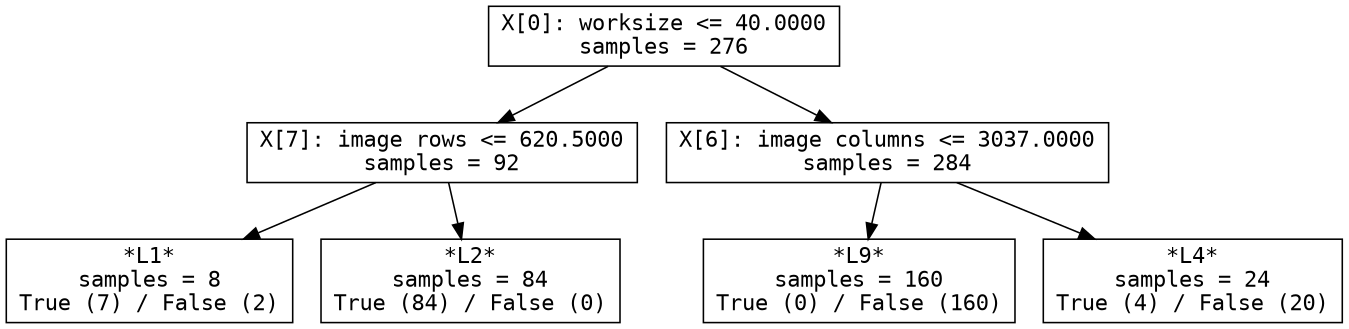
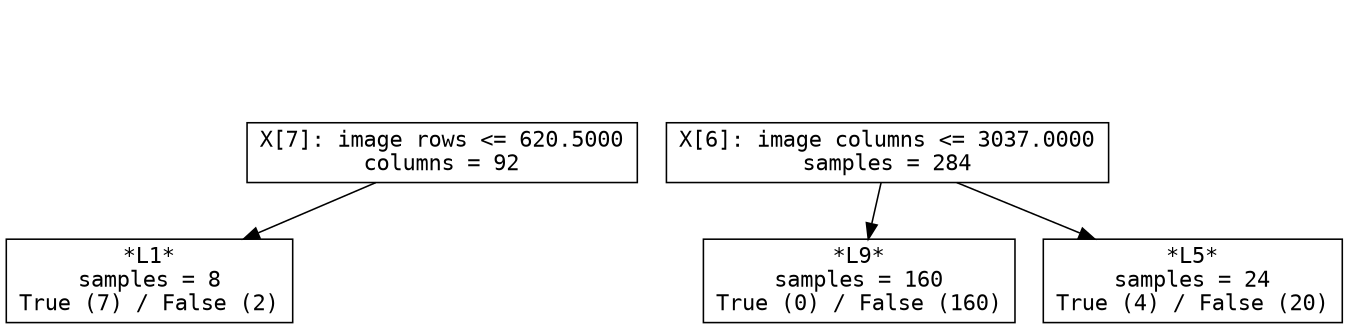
  digraph {
    fontname="DejaVu Sans Mono"
    node [fontname="DejaVu Sans Mono" shape=box]
    edge [fontname="DejaVu Sans Mono"]
-   n1 [label="X[0]: worksize <= 40.0000\nsamples = 276"]
-   n2 [label="X[7]: image rows <= 620.5000\nsamples = 92"]
+   n2 [label="X[7]: image rows <= 620.5000\ncolumns = 92"]
    n3 [label="X[6]: image columns <= 3037.0000\nsamples = 284"]
    n4 [label="*L1*\nsamples = 8\nTrue (7) / False (2)"]
-   n5 [label="*L2*\nsamples = 84\nTrue (84) / False (0)"]
    n6 [label="*L9*\nsamples = 160\nTrue (0) / False (160)"]
-   n7 [label="*L4*\nsamples = 24\nTrue (4) / False (20)"]
-   n1 -> n2
-   n1 -> n3
+   n7 [label="*L5*\nsamples = 24\nTrue (4) / False (20)"]
    n2 -> n4
-   n2 -> n5
    n3 -> n6
    n3 -> n7
  }
